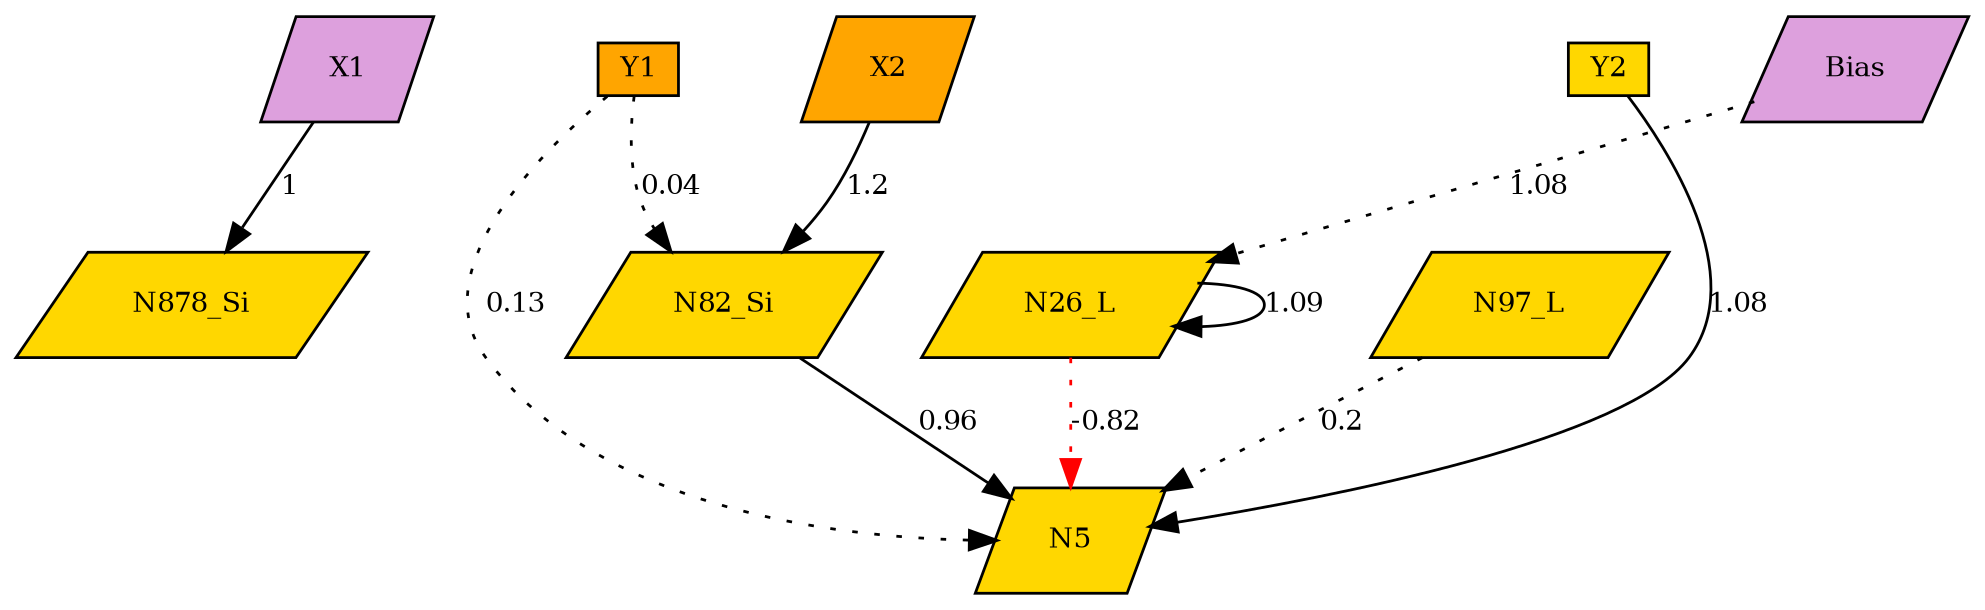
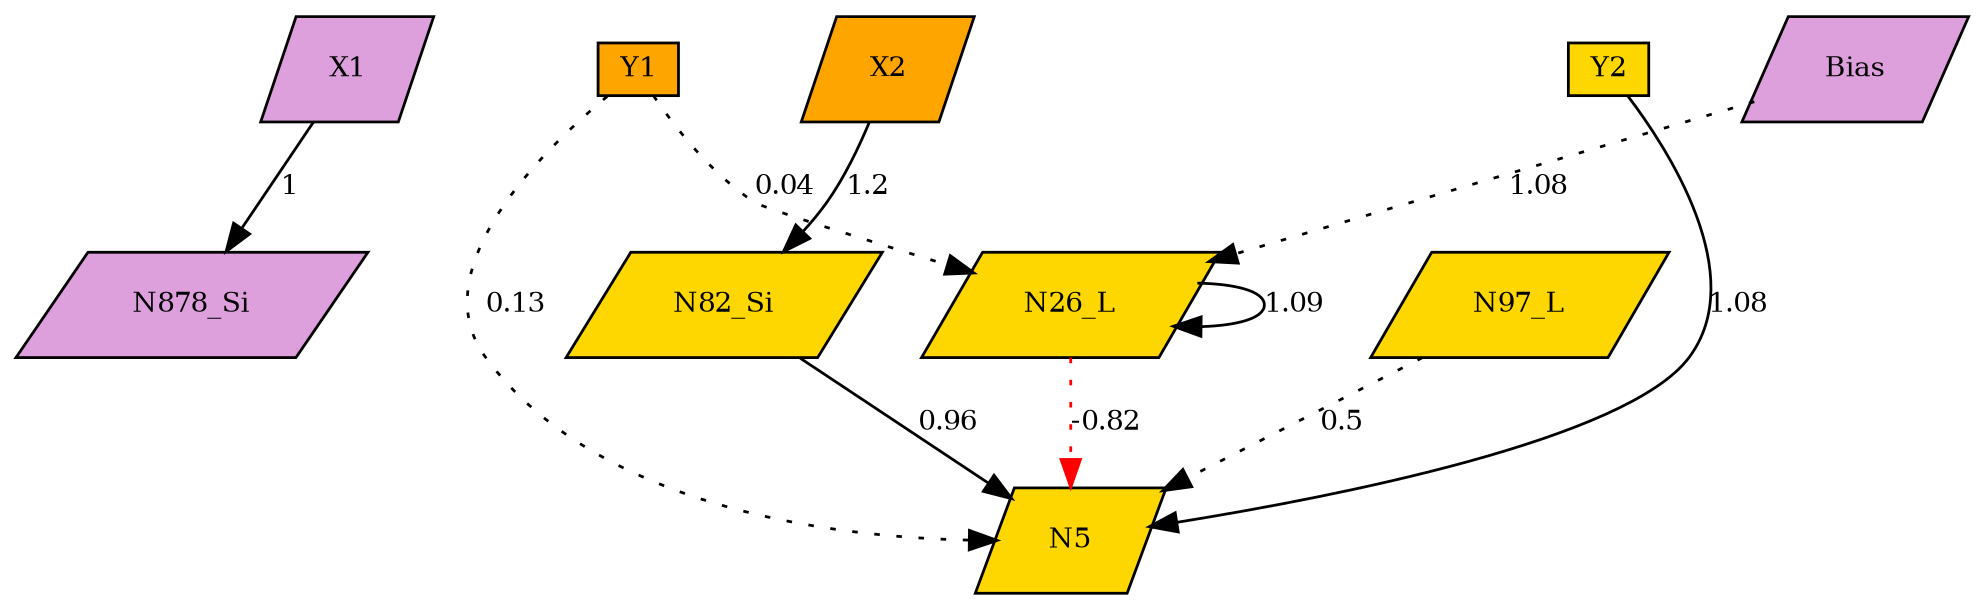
  digraph {
    node [fillcolor=gold fontsize=10 shape=parallelogram style=filled]
    edge [color=black fontsize=10 style=dotted]
    N5 [height=0.1 width=0.1]
    n2 [fillcolor=plum height=0.1 label=Bias width=0.1]
    n3 [fillcolor=plum height=0.1 label=X1 width=0.1]
    n4 [fillcolor=orange height=0.1 label=Y1 shape=box width=0.1]
    n5 [fillcolor=orange height=0.1 label=X2 width=0.1]
    n6 [height=0.1 label=Y2 shape=box width=0.1]
    n7 [height=0.1 label=N26_L width=0.1]
-   n8 [height=0.1 label=N878_Si width=0.1]
+   n8 [fillcolor=plum height=0.1 label=N878_Si width=0.1]
    n9 [height=0.1 label=N82_Si width=0.1]
    n10 [height=0.1 label=N97_L width=0.1]
    subgraph sub_1 {
      rank=same
      N5
    }
    subgraph sub_2 {
      rank=same
      n2
      n3
      n4
      n5
      n6
    }
    n2 -> n7 [label=1.08]
    n3 -> n4 [style=invis color="" fontsize=""]
    n3 -> n8 [label=1 style=solid]
    n4 -> N5 [label=0.13]
    n4 -> n5 [style=invis color="" fontsize=""]
-   n4 -> n9 [label=0.04]
+   n4 -> n7 [label=0.04]
    n5 -> n6 [style=invis color="" fontsize=""]
    n5 -> n9 [label=1.2 style=solid]
    n6 -> N5 [label=1.08 style=solid]
    n6 -> n2 [style=invis color="" fontsize=""]
    n7 -> N5 [arrowType=inv color=red label=-0.82]
    n7 -> n7 [label=1.09 style=solid]
    n9 -> N5 [label=0.96 style=solid]
-   n10 -> N5 [label=0.2]
+   n10 -> N5 [label=0.5]
  }
